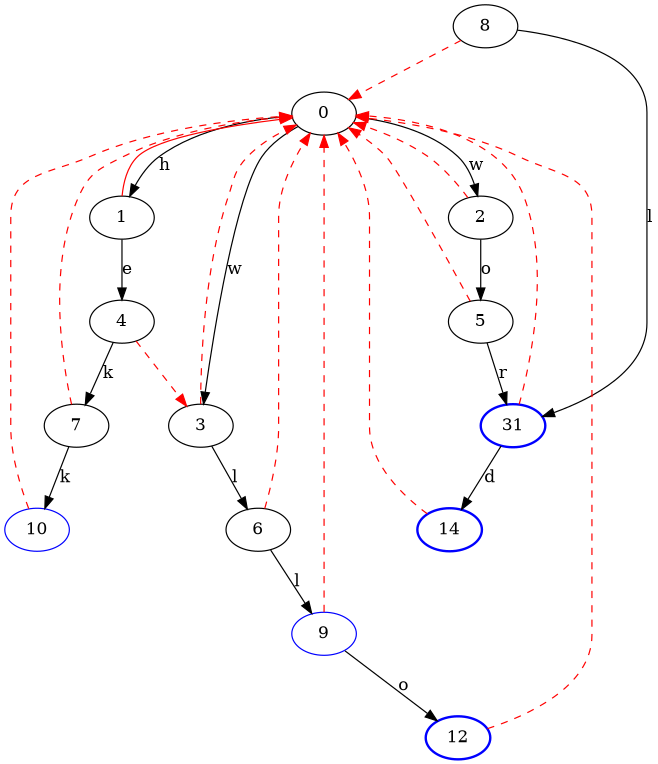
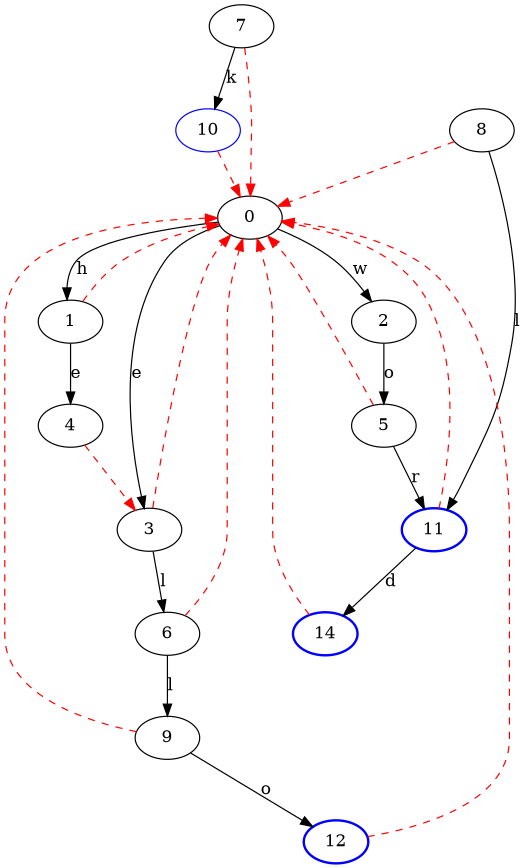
  strict digraph {
    0
    1
    2
    3
    4
    5
    6
    7
-   11 [color=blue style=bold label=31]
-   9 [color=blue]
+   11 [color=blue style=bold]
+   9
    10 [color=blue]
    8
    12 [color=blue style=bold]
    14 [color=blue style=bold]
    0 -> 1 [label=h]
    0 -> 2 [label=w]
-   0 -> 3 [label=w]
-   1 -> 0 [color=red style=solid]
+   0 -> 3 [label=e]
+   1 -> 0 [color=red style=dashed]
    1 -> 4 [label=e]
-   2 -> 0 [color=red style=dashed]
    2 -> 5 [label=o]
    3 -> 0 [color=red style=dashed]
    3 -> 6 [label=l]
    4 -> 3 [color=red style=dashed]
-   4 -> 7 [label=k]
    5 -> 0 [color=red style=dashed]
    5 -> 11 [label=r]
    6 -> 0 [color=red style=dashed]
    6 -> 9 [label=l]
    7 -> 0 [color=red style=dashed]
    7 -> 10 [label=k]
    11 -> 0 [color=red style=dashed]
    11 -> 14 [label=d]
    9 -> 0 [color=red style=dashed]
    9 -> 12 [label=o]
    10 -> 0 [color=red style=dashed]
    8 -> 0 [color=red style=dashed]
    8 -> 11 [label=l]
    12 -> 0 [color=red style=dashed]
    14 -> 0 [color=red style=dashed]
  }
